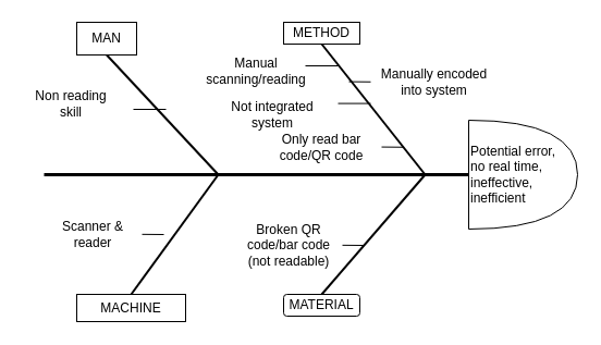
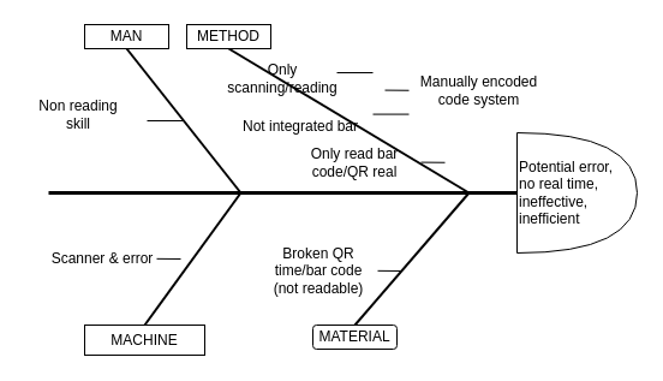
  <mxCell id="0" />
  <mxCell id="1" parent="0" />
  <mxCell id="2" value="" style="endArrow=none;html=1;rounded=0;strokeWidth=3;entryX=0;entryY=0.5;entryDx=0;entryDy=0;entryPerimeter=0;" parent="1" target="11" edge="1"><mxGeometry width="50" height="50" relative="1" as="geometry"><mxPoint x="40" y="160" as="sourcePoint" /><mxPoint x="450" y="160" as="targetPoint" /></mxGeometry></mxCell>
  <mxCell id="3" value="" style="endArrow=none;html=1;rounded=0;strokeWidth=2;entryX=0.5;entryY=1;entryDx=0;entryDy=0;" parent="1" target="8" edge="1"><mxGeometry width="50" height="50" relative="1" as="geometry"><mxPoint x="390" y="160" as="sourcePoint" /><mxPoint x="300" y="40" as="targetPoint" /></mxGeometry></mxCell>
  <mxCell id="4" value="" style="endArrow=none;html=1;rounded=0;strokeWidth=2;entryX=0.5;entryY=1;entryDx=0;entryDy=0;" parent="1" target="7" edge="1"><mxGeometry width="50" height="50" relative="1" as="geometry"><mxPoint x="200" y="160" as="sourcePoint" /><mxPoint x="110" y="40" as="targetPoint" /></mxGeometry></mxCell>
  <mxCell id="5" value="" style="endArrow=none;html=1;rounded=0;strokeWidth=2;exitX=0.5;exitY=0;exitDx=0;exitDy=0;" parent="1" source="10" edge="1"><mxGeometry width="50" height="50" relative="1" as="geometry"><mxPoint x="300" y="270" as="sourcePoint" /><mxPoint x="390" y="160" as="targetPoint" /></mxGeometry></mxCell>
  <mxCell id="6" value="" style="endArrow=none;html=1;rounded=0;strokeWidth=2;entryX=0.5;entryY=0;entryDx=0;entryDy=0;" parent="1" target="9" edge="1"><mxGeometry width="50" height="50" relative="1" as="geometry"><mxPoint x="200" y="160" as="sourcePoint" /><mxPoint x="110" y="270" as="targetPoint" /></mxGeometry></mxCell>
- <mxCell id="7" value="MAN" style="rounded=0;whiteSpace=wrap;html=1;" parent="1" vertex="1"><mxGeometry x="70" y="20" width="55" height="30" as="geometry" /></mxCell>
- <mxCell id="8" value="METHOD" style="rounded=0;whiteSpace=wrap;html=1;" parent="1" vertex="1"><mxGeometry x="260" y="20" width="70" height="20" as="geometry" /></mxCell>
+ <mxCell id="7" value="MAN" style="rounded=0;whiteSpace=wrap;html=1;" parent="1" vertex="1"><mxGeometry x="70" y="20" width="70" height="20" as="geometry" /></mxCell>
+ <mxCell id="8" value="METHOD" style="rounded=0;whiteSpace=wrap;html=1;" parent="1" vertex="1"><mxGeometry x="155" y="20" width="70" height="20" as="geometry" /></mxCell>
  <mxCell id="9" value="MACHINE" style="rounded=0;whiteSpace=wrap;html=1;" parent="1" vertex="1"><mxGeometry x="70" y="270" width="100" height="25" as="geometry" /></mxCell>
  <mxCell id="10" value="MATERIAL" style="whiteSpace=wrap;html=1;rounded=1;" parent="1" vertex="1"><mxGeometry x="260" y="270" width="70" height="20" as="geometry" /></mxCell>
  <mxCell id="11" value="Potential error, &lt;br&gt;no real time, ineffective, inefficient" style="shape=or;whiteSpace=wrap;html=1;align=left;" parent="1" vertex="1"><mxGeometry x="430" y="110" width="100" height="100" as="geometry" /></mxCell>
  <mxCell id="12" value="Non reading skill" style="text;html=1;strokeColor=none;fillColor=none;align=center;verticalAlign=middle;whiteSpace=wrap;rounded=0;" parent="1" vertex="1"><mxGeometry x="20" y="80" width="90" height="30" as="geometry" /></mxCell>
- <mxCell id="13" value="Manual scanning/reading" style="text;html=1;strokeColor=none;fillColor=none;align=center;verticalAlign=middle;whiteSpace=wrap;rounded=0;" parent="1" vertex="1"><mxGeometry x="190" y="50" width="90" height="30" as="geometry" /></mxCell>
- <mxCell id="14" value="Not integrated system" style="text;html=1;strokeColor=none;fillColor=none;align=center;verticalAlign=middle;whiteSpace=wrap;rounded=0;" parent="1" vertex="1"><mxGeometry x="200" y="90" width="100" height="30" as="geometry" /></mxCell>
- <mxCell id="15" value="Manually encoded into system" style="text;html=1;strokeColor=none;fillColor=none;align=center;verticalAlign=middle;whiteSpace=wrap;rounded=0;" parent="1" vertex="1"><mxGeometry x="340" y="60" width="117" height="30" as="geometry" /></mxCell>
- <mxCell id="16" value="Scanner &amp;amp; reader" style="text;html=1;strokeColor=none;fillColor=none;align=center;verticalAlign=middle;whiteSpace=wrap;rounded=0;" parent="1" vertex="1"><mxGeometry x="40" y="200" width="90" height="30" as="geometry" /></mxCell>
+ <mxCell id="13" value="Only scanning/reading" style="text;html=1;strokeColor=none;fillColor=none;align=center;verticalAlign=middle;whiteSpace=wrap;rounded=0;" parent="1" vertex="1"><mxGeometry x="190" y="50" width="90" height="30" as="geometry" /></mxCell>
+ <mxCell id="14" value="Not integrated bar" style="text;html=1;strokeColor=none;fillColor=none;align=center;verticalAlign=middle;whiteSpace=wrap;rounded=0;" parent="1" vertex="1"><mxGeometry x="200" y="90" width="100" height="30" as="geometry" /></mxCell>
+ <mxCell id="15" value="Manually encoded code system" style="text;html=1;strokeColor=none;fillColor=none;align=center;verticalAlign=middle;whiteSpace=wrap;rounded=0;" parent="1" vertex="1"><mxGeometry x="340" y="60" width="117" height="30" as="geometry" /></mxCell>
+ <mxCell id="16" value="Scanner &amp;amp; error" style="text;html=1;strokeColor=none;fillColor=none;align=center;verticalAlign=middle;whiteSpace=wrap;rounded=0;" parent="1" vertex="1"><mxGeometry x="40" y="200" width="90" height="30" as="geometry" /></mxCell>
  <mxCell id="17" style="edgeStyle=orthogonalEdgeStyle;rounded=0;orthogonalLoop=1;jettySize=auto;html=1;exitX=0.5;exitY=1;exitDx=0;exitDy=0;strokeWidth=2;" parent="1" edge="1"><mxGeometry relative="1" as="geometry"><mxPoint x="285" y="210" as="sourcePoint" /><mxPoint x="285" y="210" as="targetPoint" /></mxGeometry></mxCell>
- <mxCell id="18" value="Broken QR code/bar code (not readable)" style="text;html=1;strokeColor=none;fillColor=none;align=center;verticalAlign=middle;whiteSpace=wrap;rounded=0;" parent="1" vertex="1"><mxGeometry x="220" y="210" width="90" height="30" as="geometry" /></mxCell>
- <mxCell id="19" value="Only read bar code/QR code" style="text;html=1;strokeColor=none;fillColor=none;align=center;verticalAlign=middle;whiteSpace=wrap;rounded=0;" parent="1" vertex="1"><mxGeometry x="240" y="120" width="110" height="30" as="geometry" /></mxCell>
+ <mxCell id="18" value="Broken QR time/bar code (not readable)" style="text;html=1;strokeColor=none;fillColor=none;align=center;verticalAlign=middle;whiteSpace=wrap;rounded=0;" parent="1" vertex="1"><mxGeometry x="220" y="210" width="90" height="30" as="geometry" /></mxCell>
+ <mxCell id="19" value="Only read bar code/QR real" style="text;html=1;strokeColor=none;fillColor=none;align=center;verticalAlign=middle;whiteSpace=wrap;rounded=0;" parent="1" vertex="1"><mxGeometry x="240" y="120" width="110" height="30" as="geometry" /></mxCell>
  <mxCell id="20" value="" style="endArrow=none;html=1;rounded=0;" edge="1" parent="1"><mxGeometry width="50" height="50" relative="1" as="geometry"><mxPoint x="122" y="100" as="sourcePoint" /><mxPoint x="152" y="100" as="targetPoint" /></mxGeometry></mxCell>
  <mxCell id="21" value="" style="endArrow=none;html=1;rounded=0;" edge="1" parent="1"><mxGeometry width="50" height="50" relative="1" as="geometry"><mxPoint x="280" y="60" as="sourcePoint" /><mxPoint x="310" y="60" as="targetPoint" /></mxGeometry></mxCell>
  <mxCell id="22" value="" style="endArrow=none;html=1;rounded=0;" edge="1" parent="1"><mxGeometry width="50" height="50" relative="1" as="geometry"><mxPoint x="310" y="94.58" as="sourcePoint" /><mxPoint x="340" y="94.58" as="targetPoint" /></mxGeometry></mxCell>
  <mxCell id="23" value="" style="endArrow=none;html=1;rounded=0;" edge="1" parent="1"><mxGeometry width="50" height="50" relative="1" as="geometry"><mxPoint x="320" y="74.58" as="sourcePoint" /><mxPoint x="340" y="74.75" as="targetPoint" /></mxGeometry></mxCell>
  <mxCell id="24" value="" style="endArrow=none;html=1;rounded=0;" edge="1" parent="1"><mxGeometry width="50" height="50" relative="1" as="geometry"><mxPoint x="350" y="134.58" as="sourcePoint" /><mxPoint x="370" y="134.75" as="targetPoint" /></mxGeometry></mxCell>
  <mxCell id="25" value="" style="endArrow=none;html=1;rounded=0;" edge="1" parent="1"><mxGeometry width="50" height="50" relative="1" as="geometry"><mxPoint x="314" y="224.83" as="sourcePoint" /><mxPoint x="334" y="225" as="targetPoint" /></mxGeometry></mxCell>
  <mxCell id="26" value="" style="endArrow=none;html=1;rounded=0;" edge="1" parent="1"><mxGeometry width="50" height="50" relative="1" as="geometry"><mxPoint x="130" y="214.83" as="sourcePoint" /><mxPoint x="150" y="215" as="targetPoint" /></mxGeometry></mxCell>
